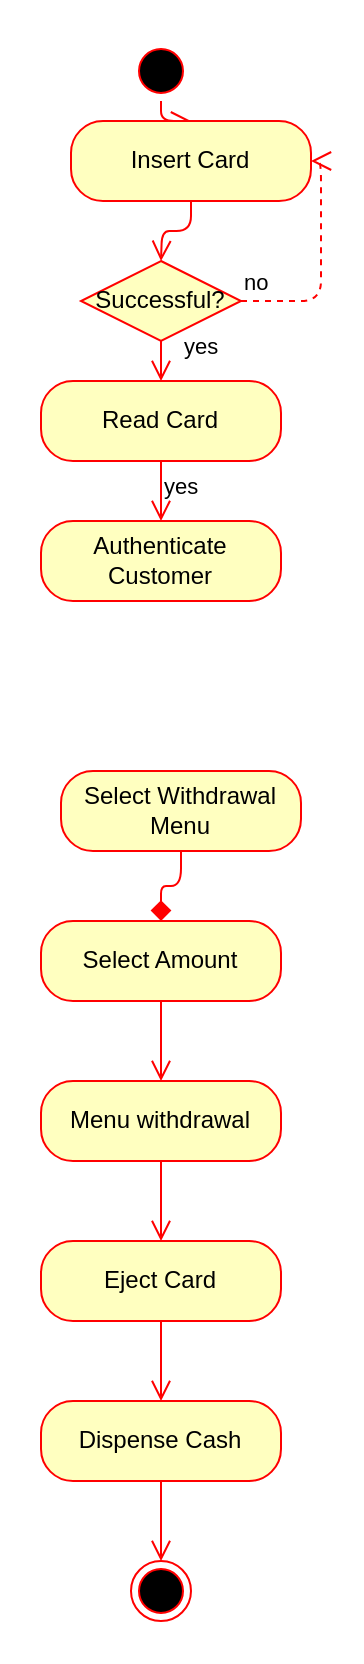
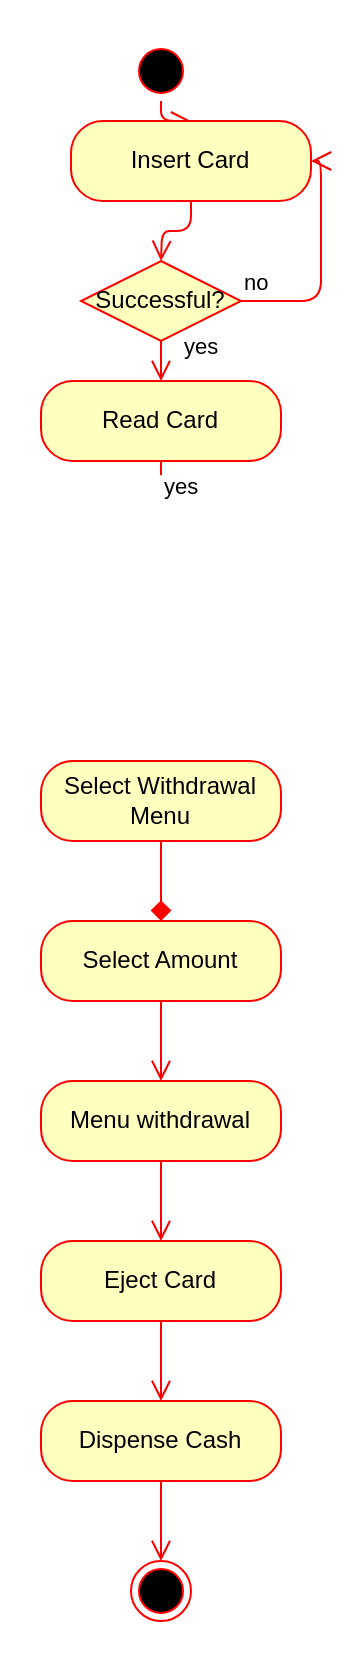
  <mxCell id="0" />
  <mxCell id="1" parent="0" />
  <mxCell id="2" value="" style="ellipse;html=1;shape=startState;fillColor=#000000;strokeColor=#ff0000;" vertex="1" parent="1"><mxGeometry x="65" width="30" height="30" as="geometry" y="20" /></mxCell>
  <mxCell id="3" value="" style="edgeStyle=orthogonalEdgeStyle;html=1;verticalAlign=bottom;endArrow=open;endSize=8;strokeColor=#ff0000;entryX=0.5;entryY=0;entryDx=0;entryDy=0;" edge="1" source="2" parent="1" target="5"><mxGeometry relative="1" as="geometry"><mxPoint x="40" y="150" as="targetPoint" /></mxGeometry></mxCell>
  <mxCell id="4" value="" style="ellipse;html=1;shape=endState;fillColor=#000000;strokeColor=#ff0000;" vertex="1" parent="1"><mxGeometry x="65" y="780" width="30" height="30" as="geometry" /></mxCell>
  <mxCell id="5" value="Insert Card" style="rounded=1;whiteSpace=wrap;html=1;arcSize=40;fontColor=#000000;fillColor=#ffffc0;strokeColor=#ff0000;" vertex="1" parent="1"><mxGeometry x="35" y="60" width="120" height="40" as="geometry" /></mxCell>
  <mxCell id="6" value="" style="edgeStyle=orthogonalEdgeStyle;html=1;verticalAlign=bottom;endArrow=open;endSize=8;strokeColor=#ff0000;" edge="1" source="5" parent="1"><mxGeometry relative="1" as="geometry"><mxPoint x="80" y="130" as="targetPoint" /></mxGeometry></mxCell>
- <mxCell id="7" value="Authenticate Customer" style="rounded=1;whiteSpace=wrap;html=1;arcSize=40;fontColor=#000000;fillColor=#ffffc0;strokeColor=#ff0000;fontFamily=Helvetica;fontSize=12;align=center;" vertex="1" parent="1"><mxGeometry x="20" y="260" width="120" height="40" as="geometry" /></mxCell>
- <mxCell id="8" value="Select Withdrawal Menu" style="rounded=1;whiteSpace=wrap;html=1;arcSize=40;fontColor=#000000;fillColor=#ffffc0;strokeColor=#ff0000;" vertex="1" parent="1"><mxGeometry x="30" y="385" width="120" height="40" as="geometry" /></mxCell>
+ <mxCell id="8" value="Select Withdrawal Menu" style="rounded=1;whiteSpace=wrap;html=1;arcSize=40;fontColor=#000000;fillColor=#ffffc0;strokeColor=#ff0000;" vertex="1" parent="1"><mxGeometry x="20" y="380" width="120" height="40" as="geometry" /></mxCell>
  <mxCell id="9" value="" style="edgeStyle=orthogonalEdgeStyle;html=1;verticalAlign=bottom;endArrow=diamond;endSize=8;strokeColor=#ff0000;entryX=0.5;entryY=0;entryDx=0;entryDy=0;" edge="1" source="8" parent="1" target="11"><mxGeometry relative="1" as="geometry"><mxPoint x="80" y="500" as="targetPoint" /></mxGeometry></mxCell>
- <mxCell id="10" value="" style="edgeStyle=orthogonalEdgeStyle;html=1;verticalAlign=bottom;endArrow=open;endSize=8;strokeColor=#ff0000;entryX=0.5;entryY=0;entryDx=0;entryDy=0;" edge="1" source="22" parent="1" target="7"><mxGeometry relative="1" as="geometry"><mxPoint x="80" y="320" as="targetPoint" /></mxGeometry></mxCell>
  <mxCell id="11" value="Select Amount" style="rounded=1;whiteSpace=wrap;html=1;arcSize=40;fontColor=#000000;fillColor=#ffffc0;strokeColor=#ff0000;" vertex="1" parent="1"><mxGeometry x="20" y="460" width="120" height="40" as="geometry" /></mxCell>
  <mxCell id="12" value="" style="edgeStyle=orthogonalEdgeStyle;html=1;verticalAlign=bottom;endArrow=open;endSize=8;strokeColor=#ff0000;entryX=0.5;entryY=0;entryDx=0;entryDy=0;" edge="1" source="11" parent="1" target="13"><mxGeometry relative="1" as="geometry"><mxPoint x="80" y="560" as="targetPoint" /></mxGeometry></mxCell>
  <mxCell id="13" value="Menu withdrawal" style="rounded=1;whiteSpace=wrap;html=1;arcSize=40;fontColor=#000000;fillColor=#ffffc0;strokeColor=#ff0000;" vertex="1" parent="1"><mxGeometry x="20" y="540" width="120" height="40" as="geometry" /></mxCell>
  <mxCell id="14" value="" style="edgeStyle=orthogonalEdgeStyle;html=1;verticalAlign=bottom;endArrow=open;endSize=8;strokeColor=#ff0000;" edge="1" source="13" parent="1"><mxGeometry relative="1" as="geometry"><mxPoint x="80" y="620" as="targetPoint" /></mxGeometry></mxCell>
  <mxCell id="15" value="Eject Card" style="rounded=1;whiteSpace=wrap;html=1;arcSize=40;fontColor=#000000;fillColor=#ffffc0;strokeColor=#ff0000;" vertex="1" parent="1"><mxGeometry x="20" y="620" width="120" height="40" as="geometry" /></mxCell>
  <mxCell id="16" value="" style="edgeStyle=orthogonalEdgeStyle;html=1;verticalAlign=bottom;endArrow=open;endSize=8;strokeColor=#ff0000;" edge="1" source="15" parent="1"><mxGeometry relative="1" as="geometry"><mxPoint x="80" y="700" as="targetPoint" /></mxGeometry></mxCell>
  <mxCell id="17" value="Dispense Cash" style="rounded=1;whiteSpace=wrap;html=1;arcSize=40;fontColor=#000000;fillColor=#ffffc0;strokeColor=#ff0000;" vertex="1" parent="1"><mxGeometry x="20" y="700" width="120" height="40" as="geometry" /></mxCell>
  <mxCell id="18" value="" style="edgeStyle=orthogonalEdgeStyle;html=1;verticalAlign=bottom;endArrow=open;endSize=8;strokeColor=#ff0000;" edge="1" parent="1" source="17"><mxGeometry relative="1" as="geometry"><mxPoint x="80" y="780" as="targetPoint" /></mxGeometry></mxCell>
  <mxCell id="19" value="Successful?" style="rhombus;whiteSpace=wrap;html=1;fillColor=#ffffc0;strokeColor=#ff0000;" vertex="1" parent="1"><mxGeometry x="40" y="130" width="80" height="40" as="geometry" /></mxCell>
- <mxCell id="20" value="no" style="edgeStyle=orthogonalEdgeStyle;html=1;align=left;verticalAlign=bottom;endArrow=open;endSize=8;strokeColor=#ff0000;entryX=1;entryY=0.5;entryDx=0;entryDy=0;exitX=1;exitY=0.5;exitDx=0;exitDy=0;dashed=1;" edge="1" source="19" parent="1" target="5"><mxGeometry x="-1" relative="1" as="geometry"><mxPoint x="220" y="150" as="targetPoint" /><Array as="points"><mxPoint x="160" y="150" /><mxPoint x="160" y="80" /></Array></mxGeometry></mxCell>
+ <mxCell id="20" value="no" style="edgeStyle=orthogonalEdgeStyle;html=1;align=left;verticalAlign=bottom;endArrow=open;endSize=8;strokeColor=#ff0000;entryX=1;entryY=0.5;entryDx=0;entryDy=0;exitX=1;exitY=0.5;exitDx=0;exitDy=0;" edge="1" source="19" parent="1" target="5"><mxGeometry x="-1" relative="1" as="geometry"><mxPoint x="220" y="150" as="targetPoint" /><Array as="points"><mxPoint x="160" y="150" /><mxPoint x="160" y="80" /></Array></mxGeometry></mxCell>
  <mxCell id="21" value="yes" style="edgeStyle=orthogonalEdgeStyle;html=1;align=left;verticalAlign=top;endArrow=open;endSize=8;strokeColor=#ff0000;" edge="1" source="22" parent="1"><mxGeometry x="-1" relative="1" as="geometry"><mxPoint x="80" y="220" as="targetPoint" /></mxGeometry></mxCell>
  <mxCell id="22" value="Read Card" style="rounded=1;whiteSpace=wrap;html=1;arcSize=40;fontColor=#000000;fillColor=#ffffc0;strokeColor=#ff0000;" vertex="1" parent="1"><mxGeometry x="20" y="190" width="120" height="40" as="geometry" /></mxCell>
  <mxCell id="23" value="yes" style="edgeStyle=orthogonalEdgeStyle;html=1;align=left;verticalAlign=top;endArrow=open;endSize=8;strokeColor=#ff0000;" edge="1" parent="1" source="19" target="22"><mxGeometry x="-1" y="14" relative="1" as="geometry"><mxPoint x="80" y="220" as="targetPoint" /><mxPoint x="80" y="170" as="sourcePoint" /><mxPoint x="-4" y="-10" as="offset" /></mxGeometry></mxCell>
